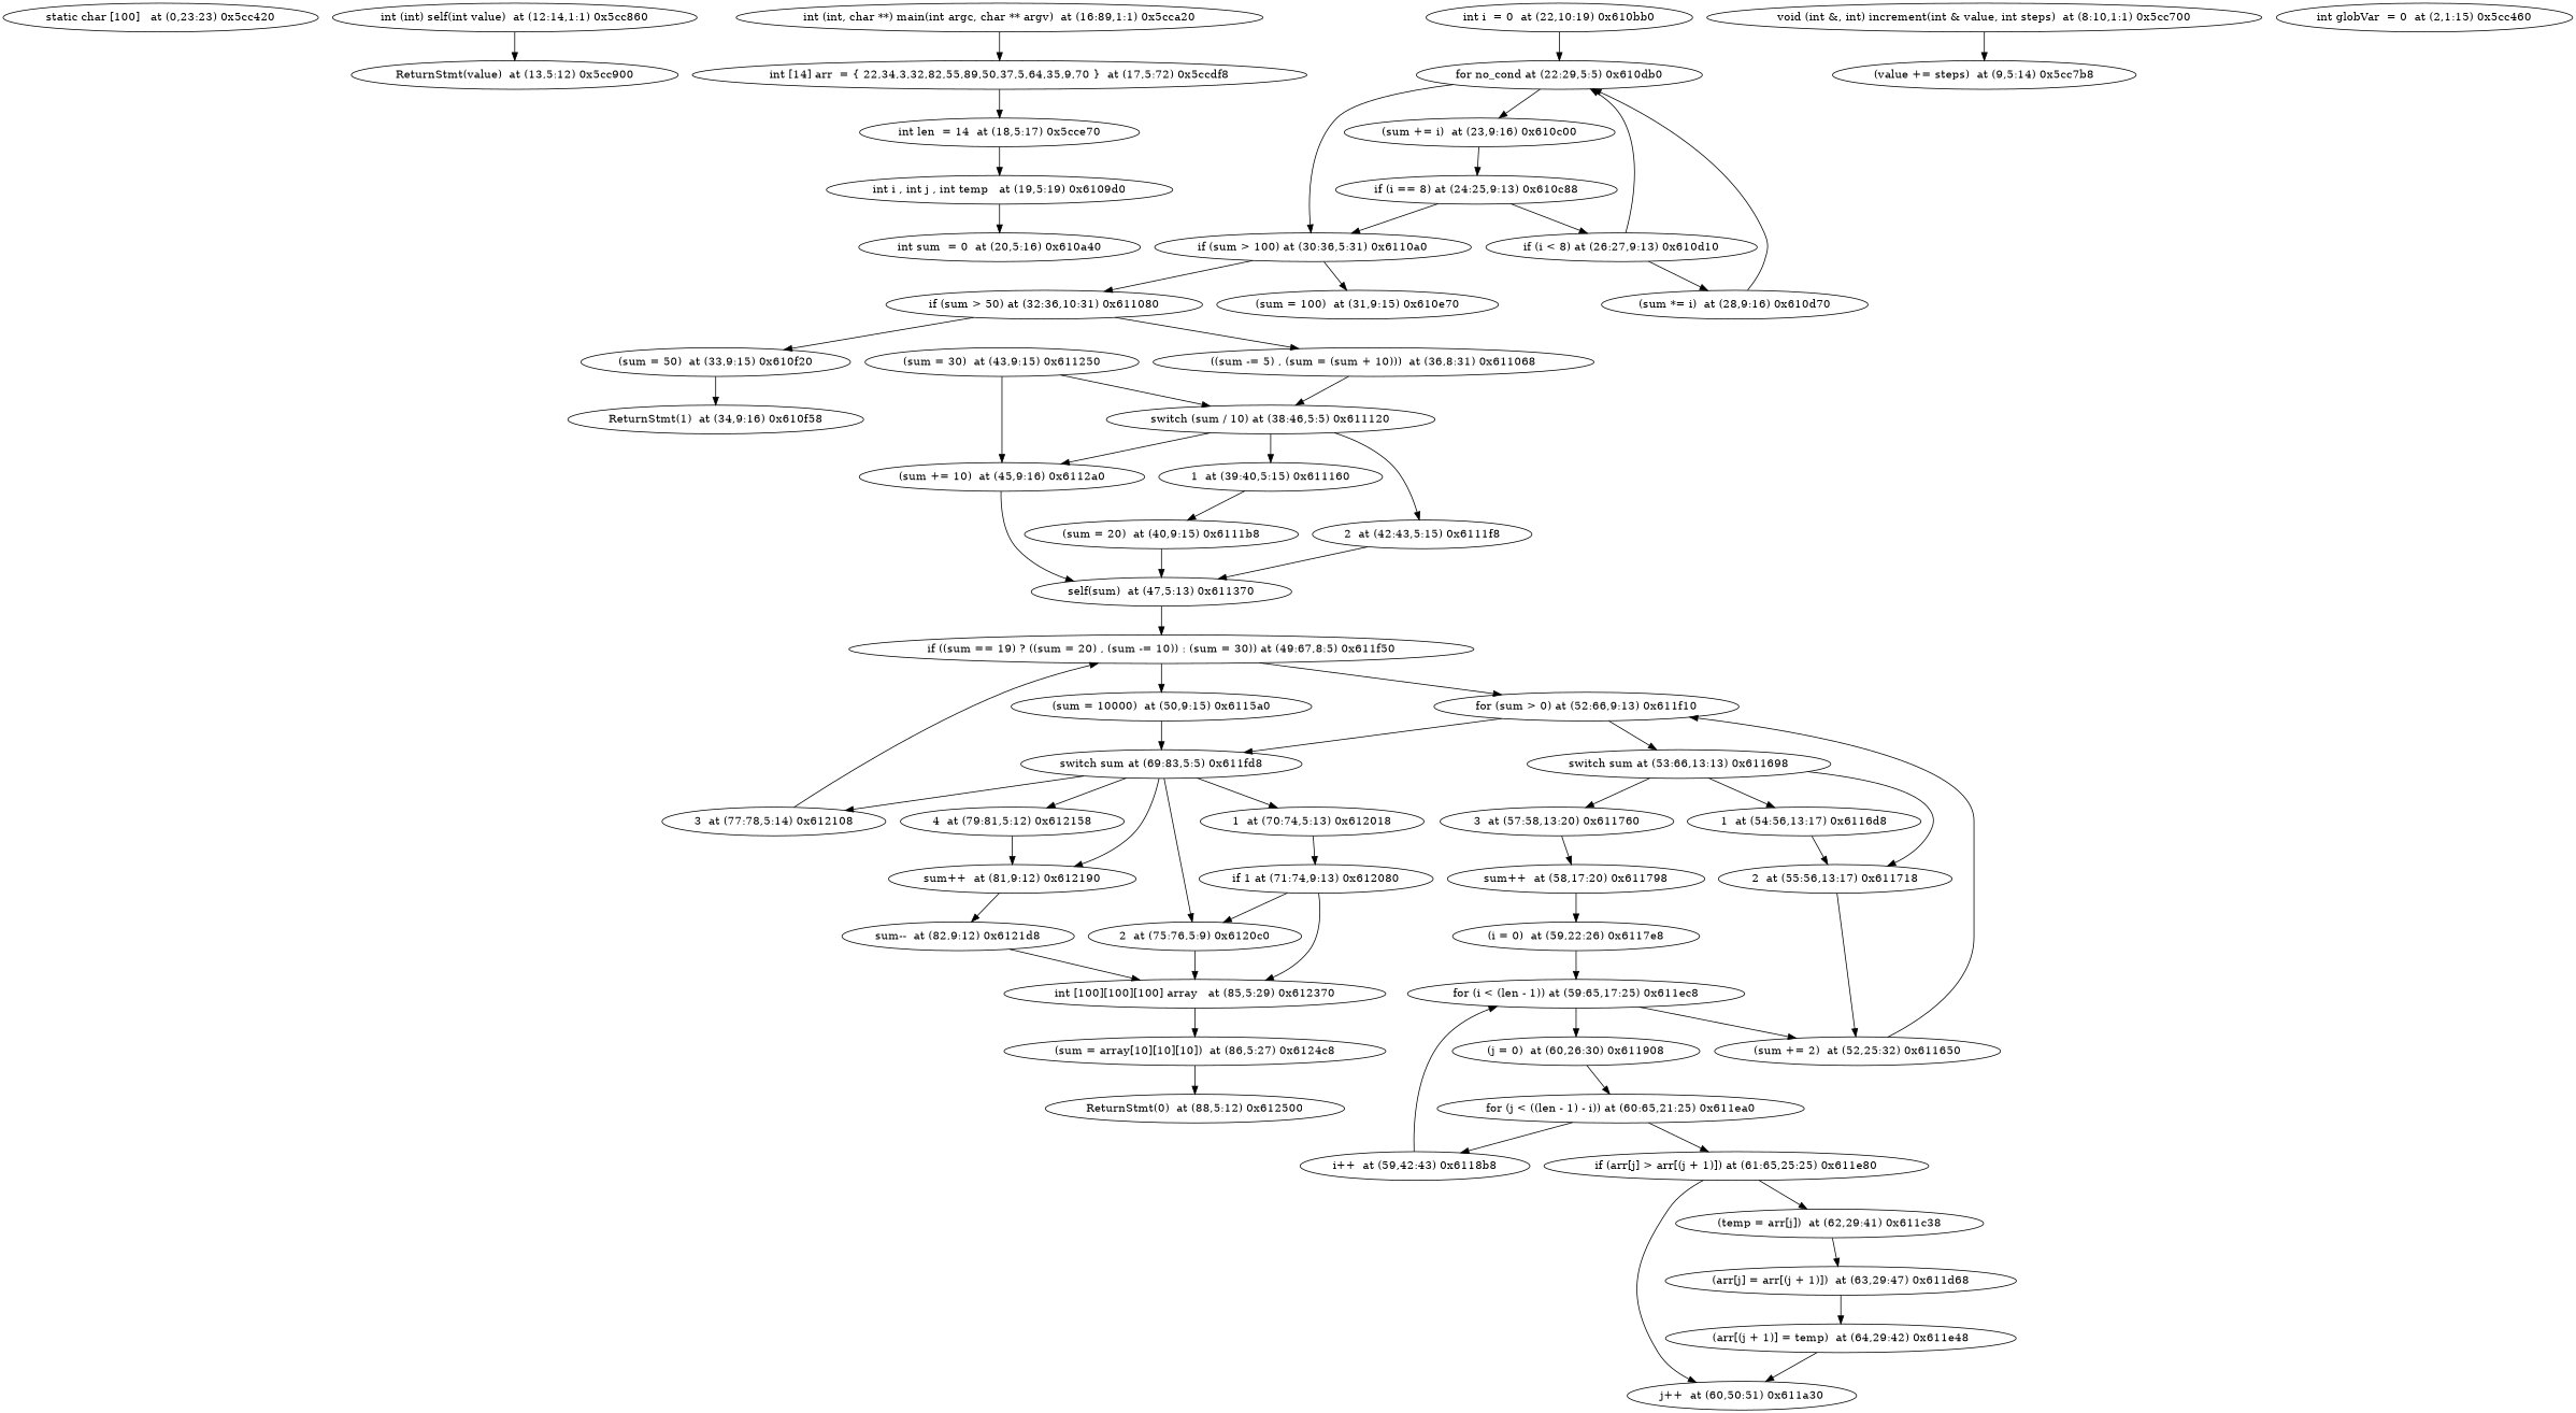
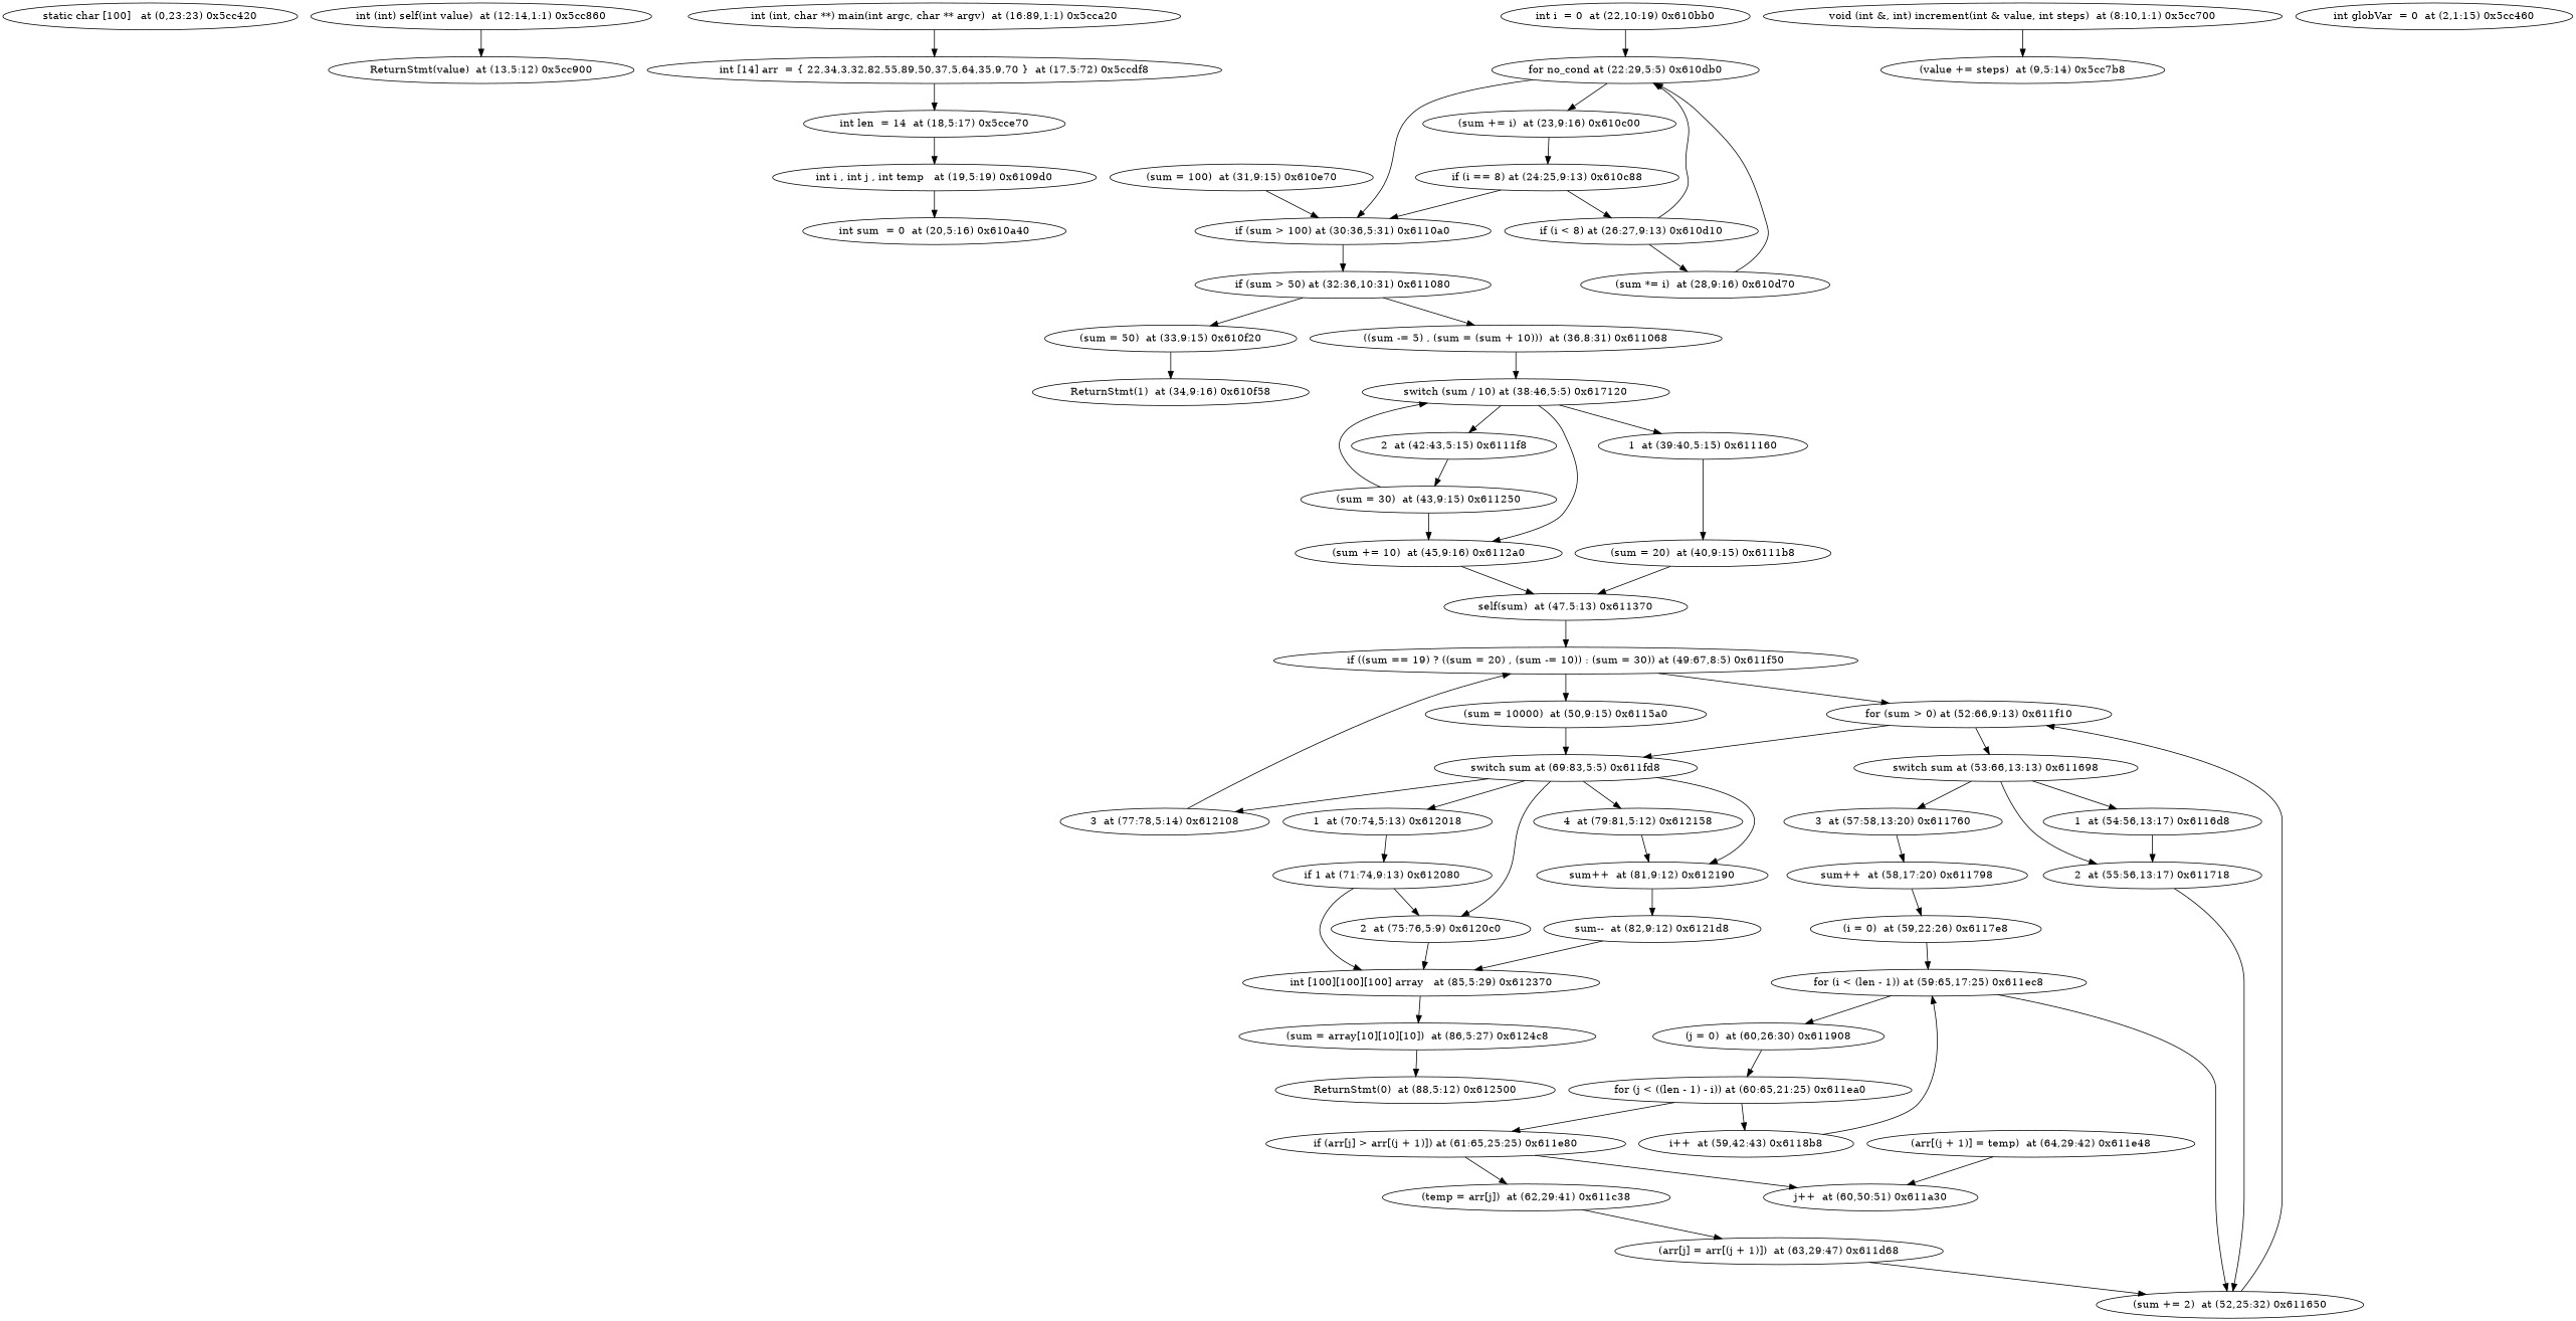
  digraph {
    "static char [100]   at (0,23:23) 0x5cc420"
    "int (int) self(int value)  at (12:14,1:1) 0x5cc860"
    "ReturnStmt(value)  at (13,5:12) 0x5cc900"
    "int (int, char **) main(int argc, char ** argv)  at (16:89,1:1) 0x5cca20"
    "int [14] arr  = { 22,34,3,32,82,55,89,50,37,5,64,35,9,70 }  at (17,5:72) 0x5ccdf8"
    "int len  = 14  at (18,5:17) 0x5cce70"
    "int i , int j , int temp   at (19,5:19) 0x6109d0"
    "int sum  = 0  at (20,5:16) 0x610a40"
    "int i  = 0  at (22,10:19) 0x610bb0"
    "for no_cond at (22:29,5:5) 0x610db0"
    "(sum += i)  at (23,9:16) 0x610c00"
    "if (sum > 100) at (30:36,5:31) 0x6110a0"
    "if (i == 8) at (24:25,9:13) 0x610c88"
    "(sum = 100)  at (31,9:15) 0x610e70"
    "if (sum > 50) at (32:36,10:31) 0x611080"
    "if (i < 8) at (26:27,9:13) 0x610d10"
    "(sum = 50)  at (33,9:15) 0x610f20"
    n18 [label="((sum -= 5) , (sum = (sum + 10)))  at (36,8:31) 0x611068"]
    "(sum *= i)  at (28,9:16) 0x610d70"
-   "switch (sum / 10) at (38:46,5:5) 0x611120"
+   "switch (sum / 10) at (38:46,5:5) 0x611120" [label="switch (sum / 10) at (38:46,5:5) 0x617120"]
    "2  at (42:43,5:15) 0x6111f8"
    "(sum += 10)  at (45,9:16) 0x6112a0"
    "1  at (39:40,5:15) 0x611160"
    "ReturnStmt(1)  at (34,9:16) 0x610f58"
    "(sum = 30)  at (43,9:15) 0x611250"
    "self(sum)  at (47,5:13) 0x611370"
    "(sum = 20)  at (40,9:15) 0x6111b8"
    "if ((sum == 19) ? ((sum = 20) , (sum -= 10)) : (sum = 30)) at (49:67,8:5) 0x611f50"
    "for (sum > 0) at (52:66,9:13) 0x611f10"
    "(sum = 10000)  at (50,9:15) 0x6115a0"
    "switch sum at (69:83,5:5) 0x611fd8"
    "switch sum at (53:66,13:13) 0x611698"
    "3  at (77:78,5:14) 0x612108"
    "2  at (75:76,5:9) 0x6120c0"
    "1  at (70:74,5:13) 0x612018"
    "4  at (79:81,5:12) 0x612158"
    "sum++  at (81,9:12) 0x612190"
    "2  at (55:56,13:17) 0x611718"
    "3  at (57:58,13:20) 0x611760"
    "1  at (54:56,13:17) 0x6116d8"
    "int [100][100][100] array   at (85,5:29) 0x612370"
    "if 1 at (71:74,9:13) 0x612080"
    "sum--  at (82,9:12) 0x6121d8"
    "(sum += 2)  at (52,25:32) 0x611650"
    "sum++  at (58,17:20) 0x611798"
    "(sum = array[10][10][10])  at (86,5:27) 0x6124c8"
    "ReturnStmt(0)  at (88,5:12) 0x612500"
    "(i = 0)  at (59,22:26) 0x6117e8"
    "for (i < (len - 1)) at (59:65,17:25) 0x611ec8"
    "(j = 0)  at (60,26:30) 0x611908"
    "for (j < ((len - 1) - i)) at (60:65,21:25) 0x611ea0"
    "i++  at (59,42:43) 0x6118b8"
    "if (arr[j] > arr[(j + 1)]) at (61:65,25:25) 0x611e80"
    "j++  at (60,50:51) 0x611a30"
    "(temp = arr[j])  at (62,29:41) 0x611c38"
    "(arr[j] = arr[(j + 1)])  at (63,29:47) 0x611d68"
    "(arr[(j + 1)] = temp)  at (64,29:42) 0x611e48"
    "void (int &, int) increment(int & value, int steps)  at (8:10,1:1) 0x5cc700"
    "(value += steps)  at (9,5:14) 0x5cc7b8"
    "int globVar  = 0  at (2,1:15) 0x5cc460"
    "int (int) self(int value)  at (12:14,1:1) 0x5cc860" -> "ReturnStmt(value)  at (13,5:12) 0x5cc900"
    "int (int, char **) main(int argc, char ** argv)  at (16:89,1:1) 0x5cca20" -> "int [14] arr  = { 22,34,3,32,82,55,89,50,37,5,64,35,9,70 }  at (17,5:72) 0x5ccdf8"
    "int [14] arr  = { 22,34,3,32,82,55,89,50,37,5,64,35,9,70 }  at (17,5:72) 0x5ccdf8" -> "int len  = 14  at (18,5:17) 0x5cce70"
    "int len  = 14  at (18,5:17) 0x5cce70" -> "int i , int j , int temp   at (19,5:19) 0x6109d0"
    "int i , int j , int temp   at (19,5:19) 0x6109d0" -> "int sum  = 0  at (20,5:16) 0x610a40"
    "int i  = 0  at (22,10:19) 0x610bb0" -> "for no_cond at (22:29,5:5) 0x610db0"
    "for no_cond at (22:29,5:5) 0x610db0" -> "(sum += i)  at (23,9:16) 0x610c00"
    "for no_cond at (22:29,5:5) 0x610db0" -> "if (sum > 100) at (30:36,5:31) 0x6110a0"
    "(sum += i)  at (23,9:16) 0x610c00" -> "if (i == 8) at (24:25,9:13) 0x610c88"
-   "if (sum > 100) at (30:36,5:31) 0x6110a0" -> "(sum = 100)  at (31,9:15) 0x610e70"
+   "(sum = 100)  at (31,9:15) 0x610e70" -> "if (sum > 100) at (30:36,5:31) 0x6110a0"
    "if (sum > 100) at (30:36,5:31) 0x6110a0" -> "if (sum > 50) at (32:36,10:31) 0x611080"
    "if (i == 8) at (24:25,9:13) 0x610c88" -> "if (sum > 100) at (30:36,5:31) 0x6110a0"
    "if (i == 8) at (24:25,9:13) 0x610c88" -> "if (i < 8) at (26:27,9:13) 0x610d10"
    "if (sum > 50) at (32:36,10:31) 0x611080" -> "(sum = 50)  at (33,9:15) 0x610f20"
    "if (sum > 50) at (32:36,10:31) 0x611080" -> n18
    "if (i < 8) at (26:27,9:13) 0x610d10" -> "for no_cond at (22:29,5:5) 0x610db0"
    "if (i < 8) at (26:27,9:13) 0x610d10" -> "(sum *= i)  at (28,9:16) 0x610d70"
    "(sum = 50)  at (33,9:15) 0x610f20" -> "ReturnStmt(1)  at (34,9:16) 0x610f58"
    n18 -> "switch (sum / 10) at (38:46,5:5) 0x611120"
    "(sum *= i)  at (28,9:16) 0x610d70" -> "for no_cond at (22:29,5:5) 0x610db0"
    "switch (sum / 10) at (38:46,5:5) 0x611120" -> "2  at (42:43,5:15) 0x6111f8"
    "switch (sum / 10) at (38:46,5:5) 0x611120" -> "(sum += 10)  at (45,9:16) 0x6112a0"
    "switch (sum / 10) at (38:46,5:5) 0x611120" -> "1  at (39:40,5:15) 0x611160"
-   "2  at (42:43,5:15) 0x6111f8" -> "self(sum)  at (47,5:13) 0x611370"
+   "2  at (42:43,5:15) 0x6111f8" -> "(sum = 30)  at (43,9:15) 0x611250"
    "(sum += 10)  at (45,9:16) 0x6112a0" -> "self(sum)  at (47,5:13) 0x611370"
    "1  at (39:40,5:15) 0x611160" -> "(sum = 20)  at (40,9:15) 0x6111b8"
    "(sum = 30)  at (43,9:15) 0x611250" -> "switch (sum / 10) at (38:46,5:5) 0x611120"
    "(sum = 30)  at (43,9:15) 0x611250" -> "(sum += 10)  at (45,9:16) 0x6112a0"
    "self(sum)  at (47,5:13) 0x611370" -> "if ((sum == 19) ? ((sum = 20) , (sum -= 10)) : (sum = 30)) at (49:67,8:5) 0x611f50"
    "(sum = 20)  at (40,9:15) 0x6111b8" -> "self(sum)  at (47,5:13) 0x611370"
    "if ((sum == 19) ? ((sum = 20) , (sum -= 10)) : (sum = 30)) at (49:67,8:5) 0x611f50" -> "for (sum > 0) at (52:66,9:13) 0x611f10"
    "if ((sum == 19) ? ((sum = 20) , (sum -= 10)) : (sum = 30)) at (49:67,8:5) 0x611f50" -> "(sum = 10000)  at (50,9:15) 0x6115a0"
    "for (sum > 0) at (52:66,9:13) 0x611f10" -> "switch sum at (69:83,5:5) 0x611fd8"
    "for (sum > 0) at (52:66,9:13) 0x611f10" -> "switch sum at (53:66,13:13) 0x611698"
    "(sum = 10000)  at (50,9:15) 0x6115a0" -> "switch sum at (69:83,5:5) 0x611fd8"
    "switch sum at (69:83,5:5) 0x611fd8" -> "3  at (77:78,5:14) 0x612108"
    "switch sum at (69:83,5:5) 0x611fd8" -> "2  at (75:76,5:9) 0x6120c0"
    "switch sum at (69:83,5:5) 0x611fd8" -> "1  at (70:74,5:13) 0x612018"
    "switch sum at (69:83,5:5) 0x611fd8" -> "4  at (79:81,5:12) 0x612158"
    "switch sum at (69:83,5:5) 0x611fd8" -> "sum++  at (81,9:12) 0x612190"
    "switch sum at (53:66,13:13) 0x611698" -> "2  at (55:56,13:17) 0x611718"
    "switch sum at (53:66,13:13) 0x611698" -> "3  at (57:58,13:20) 0x611760"
    "switch sum at (53:66,13:13) 0x611698" -> "1  at (54:56,13:17) 0x6116d8"
    "3  at (77:78,5:14) 0x612108" -> "if ((sum == 19) ? ((sum = 20) , (sum -= 10)) : (sum = 30)) at (49:67,8:5) 0x611f50"
    "2  at (75:76,5:9) 0x6120c0" -> "int [100][100][100] array   at (85,5:29) 0x612370"
    "1  at (70:74,5:13) 0x612018" -> "if 1 at (71:74,9:13) 0x612080"
    "4  at (79:81,5:12) 0x612158" -> "sum++  at (81,9:12) 0x612190"
    "sum++  at (81,9:12) 0x612190" -> "sum--  at (82,9:12) 0x6121d8"
    "2  at (55:56,13:17) 0x611718" -> "(sum += 2)  at (52,25:32) 0x611650"
    "3  at (57:58,13:20) 0x611760" -> "sum++  at (58,17:20) 0x611798"
    "1  at (54:56,13:17) 0x6116d8" -> "2  at (55:56,13:17) 0x611718"
    "int [100][100][100] array   at (85,5:29) 0x612370" -> "(sum = array[10][10][10])  at (86,5:27) 0x6124c8"
    "if 1 at (71:74,9:13) 0x612080" -> "2  at (75:76,5:9) 0x6120c0"
    "if 1 at (71:74,9:13) 0x612080" -> "int [100][100][100] array   at (85,5:29) 0x612370"
    "sum--  at (82,9:12) 0x6121d8" -> "int [100][100][100] array   at (85,5:29) 0x612370"
    "(sum += 2)  at (52,25:32) 0x611650" -> "for (sum > 0) at (52:66,9:13) 0x611f10"
    "sum++  at (58,17:20) 0x611798" -> "(i = 0)  at (59,22:26) 0x6117e8"
    "(sum = array[10][10][10])  at (86,5:27) 0x6124c8" -> "ReturnStmt(0)  at (88,5:12) 0x612500"
    "(i = 0)  at (59,22:26) 0x6117e8" -> "for (i < (len - 1)) at (59:65,17:25) 0x611ec8"
    "for (i < (len - 1)) at (59:65,17:25) 0x611ec8" -> "(sum += 2)  at (52,25:32) 0x611650"
    "for (i < (len - 1)) at (59:65,17:25) 0x611ec8" -> "(j = 0)  at (60,26:30) 0x611908"
    "(j = 0)  at (60,26:30) 0x611908" -> "for (j < ((len - 1) - i)) at (60:65,21:25) 0x611ea0"
    "for (j < ((len - 1) - i)) at (60:65,21:25) 0x611ea0" -> "i++  at (59,42:43) 0x6118b8"
    "for (j < ((len - 1) - i)) at (60:65,21:25) 0x611ea0" -> "if (arr[j] > arr[(j + 1)]) at (61:65,25:25) 0x611e80"
    "i++  at (59,42:43) 0x6118b8" -> "for (i < (len - 1)) at (59:65,17:25) 0x611ec8"
    "if (arr[j] > arr[(j + 1)]) at (61:65,25:25) 0x611e80" -> "j++  at (60,50:51) 0x611a30"
    "if (arr[j] > arr[(j + 1)]) at (61:65,25:25) 0x611e80" -> "(temp = arr[j])  at (62,29:41) 0x611c38"
    "(temp = arr[j])  at (62,29:41) 0x611c38" -> "(arr[j] = arr[(j + 1)])  at (63,29:47) 0x611d68"
-   "(arr[j] = arr[(j + 1)])  at (63,29:47) 0x611d68" -> "(arr[(j + 1)] = temp)  at (64,29:42) 0x611e48"
+   "(arr[j] = arr[(j + 1)])  at (63,29:47) 0x611d68" -> "(sum += 2)  at (52,25:32) 0x611650"
    "(arr[(j + 1)] = temp)  at (64,29:42) 0x611e48" -> "j++  at (60,50:51) 0x611a30"
    "void (int &, int) increment(int & value, int steps)  at (8:10,1:1) 0x5cc700" -> "(value += steps)  at (9,5:14) 0x5cc7b8"
  }
